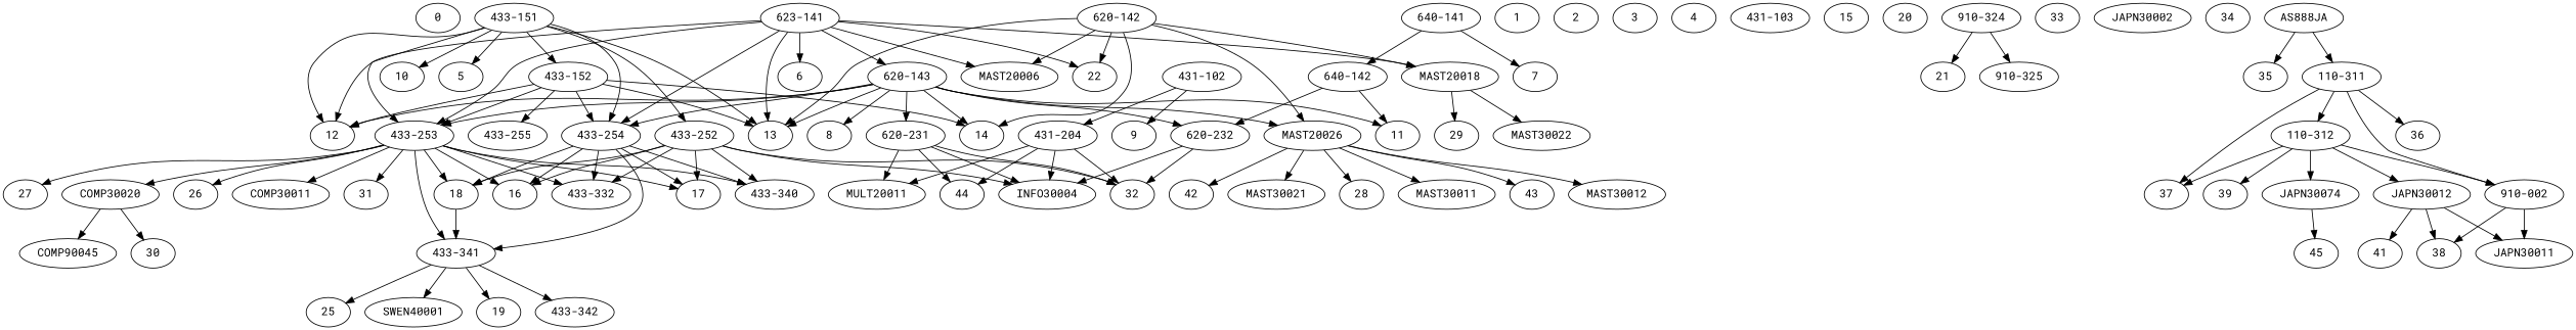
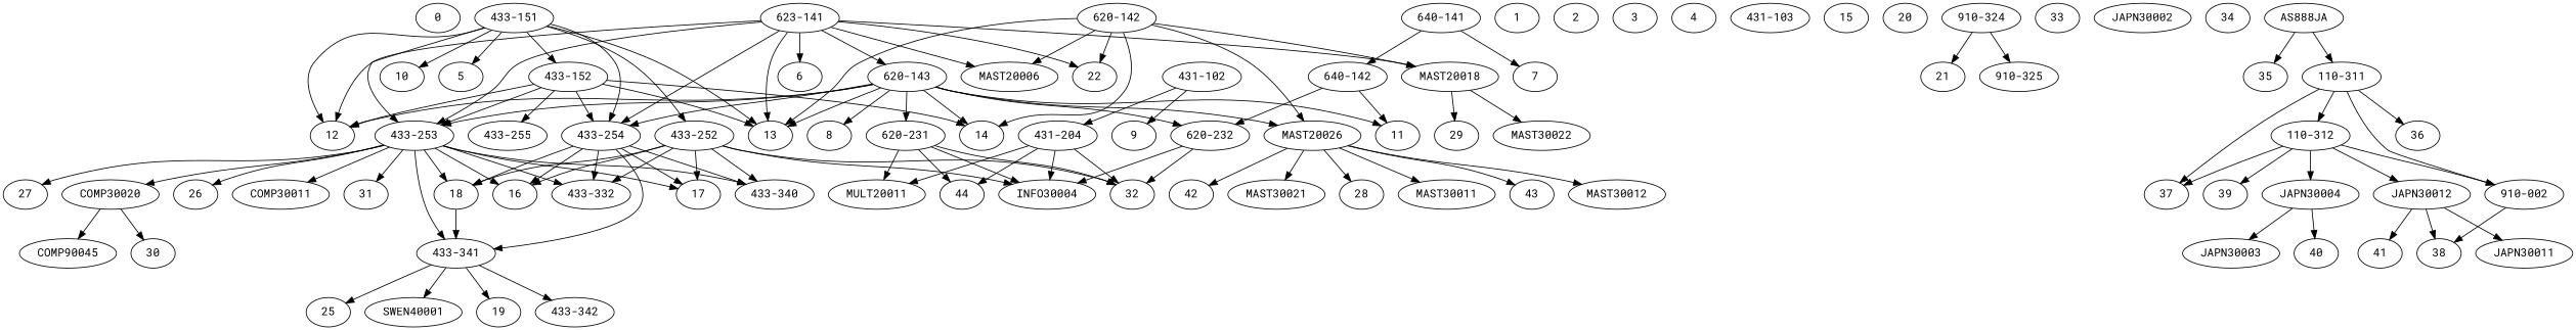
  digraph {
    fontname="Roboto Mono"
    node [fontname="Roboto Mono"]
    edge [fontname="Roboto Mono"]
    0
    "431-102"
    9
    "431-204"
    32
    INFO30004
    44
    MULT20011
    1
    "433-151"
    13
    "433-253"
    12
    "433-254"
    10
    "433-252"
    5
    "433-152"
    18
    "433-341"
    17
    "433-340"
    16
    "433-332"
    31
    27
    COMP30020
    26
    n29 [label=COMP30011]
    14
    "433-255"
    25
    SWEN40001
    19
    "433-342"
    30
    COMP90045
    2
    n39 [label="623-141"]
    MAST20018
    22
    MAST20006
    6
    "620-143"
    29
    MAST30022
    MAST20026
    11
    "620-232"
    8
    "620-231"
    43
    MAST30012
    42
    MAST30021
    28
    MAST30011
    3
    "640-141"
    7
    "640-142"
    4
    "431-103"
    15
    "620-142"
    20
    "910-324"
    21
    "910-325"
    33
    JAPN30002
    34
    AS888JA
    35
    "110-311"
    37
    "910-002"
    36
    "110-312"
    38
    JAPN30011
-   JAPN30004 [label=JAPN30074]
+   JAPN30004
    39
    JAPN30012
-   40 [label=45]
+   40
+   JAPN30003
    41
    "431-102" -> 9
    "431-102" -> "431-204"
    "431-204" -> 32
    "431-204" -> INFO30004
    "431-204" -> 44
    "431-204" -> MULT20011
    "433-151" -> 13
    "433-151" -> "433-253"
    "433-151" -> 12
    "433-151" -> "433-254"
    "433-151" -> 10
    "433-151" -> "433-252"
    "433-151" -> 5
    "433-151" -> "433-152"
    "433-253" -> 18
    "433-253" -> "433-341"
    "433-253" -> 17
    "433-253" -> "433-340"
    "433-253" -> 16
    "433-253" -> "433-332"
    "433-253" -> 31
    "433-253" -> 27
    "433-253" -> COMP30020
    "433-253" -> 26
    "433-253" -> n29
    "433-254" -> 18
    "433-254" -> "433-341"
    "433-254" -> 17
    "433-254" -> "433-340"
    "433-254" -> 16
    "433-254" -> "433-332"
    "433-252" -> 32
    "433-252" -> INFO30004
    "433-252" -> 18
    "433-252" -> 17
    "433-252" -> "433-340"
    "433-252" -> 16
    "433-252" -> "433-332"
    "433-152" -> 13
    "433-152" -> "433-253"
    "433-152" -> 12
    "433-152" -> "433-254"
    "433-152" -> 14
    "433-152" -> "433-255"
    18 -> "433-341"
    "433-341" -> 25
    "433-341" -> SWEN40001
    "433-341" -> 19
    "433-341" -> "433-342"
    COMP30020 -> 30
    COMP30020 -> COMP90045
    n39 -> 13
    n39 -> "433-253"
    n39 -> 12
    n39 -> "433-254"
    n39 -> MAST20018
    n39 -> 22
    n39 -> MAST20006
    n39 -> 6
    n39 -> "620-143"
    MAST20018 -> 29
    MAST20018 -> MAST30022
    "620-143" -> 13
    "620-143" -> "433-253"
    "620-143" -> 12
    "620-143" -> "433-254"
    "620-143" -> 14
    "620-143" -> MAST20026
    "620-143" -> 11
    "620-143" -> "620-232"
    "620-143" -> 8
    "620-143" -> "620-231"
    MAST20026 -> 43
    MAST20026 -> MAST30012
    MAST20026 -> 42
    MAST20026 -> MAST30021
    MAST20026 -> 28
    MAST20026 -> MAST30011
    "620-232" -> 32
    "620-232" -> INFO30004
    "620-231" -> 32
    "620-231" -> INFO30004
    "620-231" -> 44
    "620-231" -> MULT20011
    "640-141" -> 7
    "640-141" -> "640-142"
    "640-142" -> 11
    "640-142" -> "620-232"
    "620-142" -> 13
    "620-142" -> 14
    "620-142" -> MAST20018
    "620-142" -> 22
    "620-142" -> MAST20006
    "620-142" -> MAST20026
    "910-324" -> 21
    "910-324" -> "910-325"
    AS888JA -> 35
    AS888JA -> "110-311"
    "110-311" -> 37
    "110-311" -> "910-002"
    "110-311" -> 36
    "110-311" -> "110-312"
    "910-002" -> 38
-   "910-002" -> JAPN30011
    "110-312" -> 37
    "110-312" -> "910-002"
    "110-312" -> JAPN30004
    "110-312" -> 39
    "110-312" -> JAPN30012
    JAPN30004 -> 40
+   JAPN30004 -> JAPN30003
    JAPN30012 -> 38
    JAPN30012 -> JAPN30011
    JAPN30012 -> 41
  }
